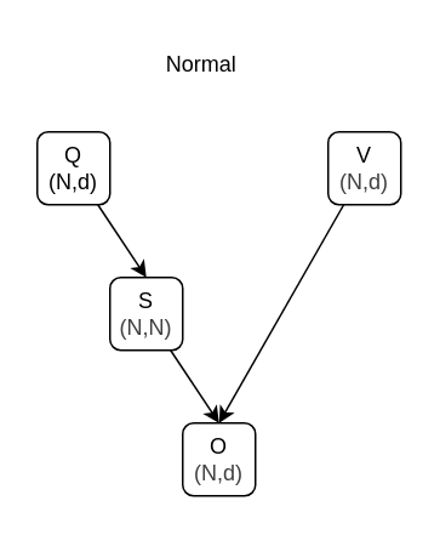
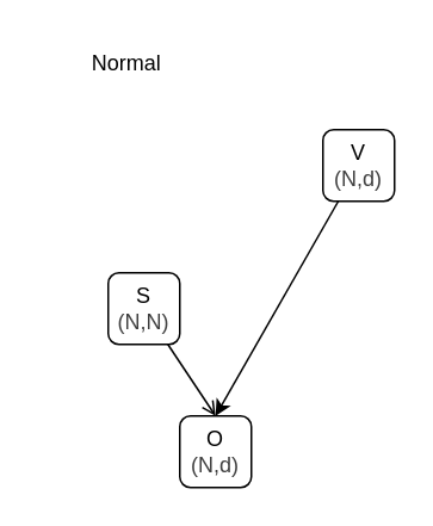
  <mxCell id="0" />
  <mxCell id="1" parent="0" />
- <mxCell id="2" style="edgeStyle=none;html=1;entryX=0.5;entryY=0;entryDx=0;entryDy=0;" edge="1" parent="1" source="3" target="5"><mxGeometry relative="1" as="geometry" /></mxCell>
- <mxCell id="3" value="Q&lt;div&gt;(N,d)&lt;/div&gt;" style="rounded=1;whiteSpace=wrap;html=1;" vertex="1" parent="1"><mxGeometry x="20" y="72" width="40" height="40" as="geometry" /></mxCell>
- <mxCell id="4" style="edgeStyle=none;html=1;entryX=0.5;entryY=0;entryDx=0;entryDy=0;" edge="1" parent="1" source="5" target="8"><mxGeometry relative="1" as="geometry" /></mxCell>
+ <mxCell id="4" style="edgeStyle=none;html=1;entryX=0.5;entryY=0;entryDx=0;entryDy=0;endArrow=open;" edge="1" parent="1" source="5" target="8"><mxGeometry relative="1" as="geometry" /></mxCell>
  <mxCell id="5" value="S&lt;div&gt;&lt;span style=&quot;color: rgb(63, 63, 63);&quot;&gt;(N,N)&lt;/span&gt;&lt;/div&gt;" style="rounded=1;whiteSpace=wrap;html=1;" vertex="1" parent="1"><mxGeometry x="60" y="152" width="40" height="40" as="geometry" /></mxCell>
  <mxCell id="6" style="edgeStyle=none;html=1;entryX=0.5;entryY=0;entryDx=0;entryDy=0;" edge="1" parent="1" source="7" target="8"><mxGeometry relative="1" as="geometry" /></mxCell>
  <mxCell id="7" value="V&lt;div&gt;&lt;span style=&quot;color: rgb(63, 63, 63);&quot;&gt;(N,d)&lt;/span&gt;&lt;/div&gt;" style="rounded=1;whiteSpace=wrap;html=1;" vertex="1" parent="1"><mxGeometry x="180" y="72" width="40" height="40" as="geometry" /></mxCell>
  <mxCell id="8" value="O&lt;div&gt;&lt;span style=&quot;color: rgb(63, 63, 63);&quot;&gt;(N,d)&lt;/span&gt;&lt;/div&gt;" style="rounded=1;whiteSpace=wrap;html=1;" vertex="1" parent="1"><mxGeometry x="100" y="232" width="40" height="40" as="geometry" /></mxCell>
- <mxCell id="9" value="Normal" style="text;html=1;align=center;verticalAlign=middle;resizable=0;points=[];autosize=1;strokeColor=none;fillColor=none;" vertex="1" parent="1"><mxGeometry x="80" y="20" width="60" height="30" as="geometry" /></mxCell>
+ <mxCell id="9" value="Normal" style="text;html=1;align=center;verticalAlign=middle;resizable=0;points=[];autosize=1;strokeColor=none;fillColor=none;" vertex="1" parent="1"><mxGeometry x="40" y="20" width="60" height="30" as="geometry" /></mxCell>
